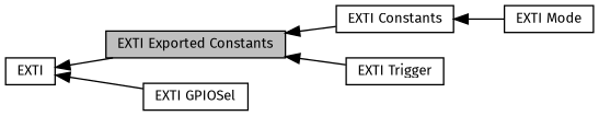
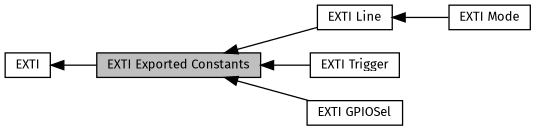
  digraph {
    fontname="Fira Sans"
    rankdir=LR
    node [color=black fillcolor=white fontname="Fira Sans" fontsize=10 shape=box style=filled]
    edge [dir=back fontname="Fira Sans" fontsize=10 labelfontname=Helvetica labelfontsize=10 shape=plaintext style=solid]
    n1 [height=0.2 label="EXTI Mode" width=0.4]
    n2 [fillcolor=grey75 fontcolor=black height=0.2 label="EXTI Exported Constants" width=0.4]
-   n3 [height=0.2 label="EXTI Constants" width=0.4]
+   n3 [height=0.2 label="EXTI Line" width=0.4]
    n4 [height=0.2 label="EXTI Trigger" width=0.4]
    n5 [height=0.2 label="EXTI GPIOSel" width=0.4]
    n6 [height=0.2 label=EXTI width=0.4]
    n2 -> n3
    n2 -> n4
-   n6 -> n5
+   n2 -> n5
    n3 -> n1
    n6 -> n2
  }
